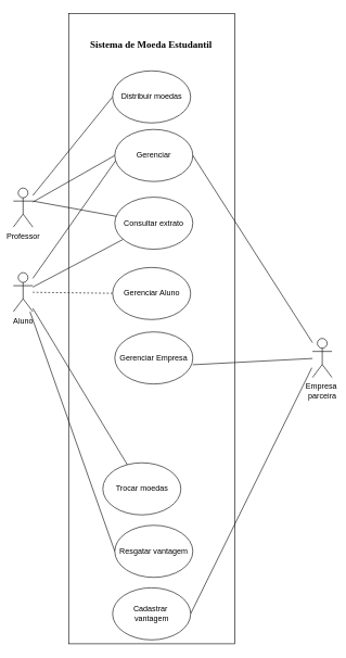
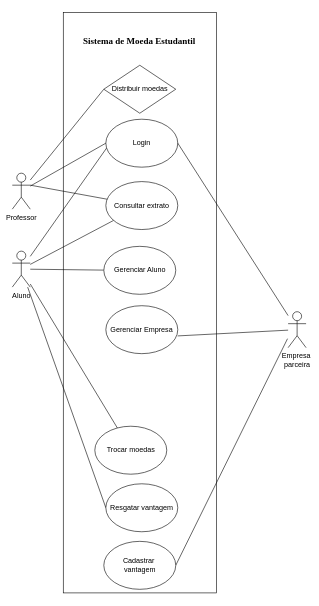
  <mxCell id="0" />
  <mxCell id="1" parent="0" />
  <mxCell id="2" value="&lt;div&gt;Aluno&lt;/div&gt;&lt;div&gt;&lt;br&gt;&lt;/div&gt;" style="shape=umlActor;verticalLabelPosition=bottom;verticalAlign=top;html=1;outlineConnect=0;" parent="1" vertex="1"><mxGeometry x="20" y="418" width="30" height="60" as="geometry" /></mxCell>
  <mxCell id="3" value="" style="whiteSpace=wrap;html=1;" parent="1" vertex="1"><mxGeometry x="105" y="20" width="255.24" height="968" as="geometry" /></mxCell>
- <mxCell id="4" style="rounded=0;orthogonalLoop=1;jettySize=auto;html=1;endArrow=none;endFill=0;dashed=1;" parent="1" source="5" target="2" edge="1"><mxGeometry relative="1" as="geometry" /></mxCell>
+ <mxCell id="4" style="rounded=0;orthogonalLoop=1;jettySize=auto;html=1;endArrow=none;endFill=0;" parent="1" source="5" target="2" edge="1"><mxGeometry relative="1" as="geometry" /></mxCell>
  <mxCell id="5" value="Gerenciar Aluno" style="ellipse;whiteSpace=wrap;html=1;" parent="1" vertex="1"><mxGeometry x="172.62" y="410" width="120" height="80" as="geometry" /></mxCell>
  <mxCell id="6" style="rounded=0;orthogonalLoop=1;jettySize=auto;html=1;entryX=0;entryY=0.5;entryDx=0;entryDy=0;endArrow=none;endFill=0;" parent="1" source="7" target="8" edge="1"><mxGeometry relative="1" as="geometry" /></mxCell>
  <mxCell id="7" value="&lt;div&gt;Professor&lt;/div&gt;&lt;div&gt;&lt;br&gt;&lt;/div&gt;" style="shape=umlActor;verticalLabelPosition=bottom;verticalAlign=top;html=1;outlineConnect=0;" parent="1" vertex="1"><mxGeometry x="20" y="288" width="30" height="60" as="geometry" /></mxCell>
- <mxCell id="8" value="Distribuir moedas" style="ellipse;whiteSpace=wrap;html=1;" parent="1" vertex="1"><mxGeometry x="172.62" y="108" width="120" height="80" as="geometry" /></mxCell>
+ <mxCell id="8" value="Distribuir moedas" style="rhombus;whiteSpace=wrap;html=1;" parent="1" vertex="1"><mxGeometry x="172.62" y="108" width="120" height="80" as="geometry" /></mxCell>
  <mxCell id="9" style="rounded=0;orthogonalLoop=1;jettySize=auto;html=1;endArrow=none;endFill=0;exitX=0.017;exitY=0.588;exitDx=0;exitDy=0;exitPerimeter=0;jumpStyle=gap;" parent="1" source="10" target="2" edge="1"><mxGeometry relative="1" as="geometry" /></mxCell>
- <mxCell id="10" value="Gerenciar" style="ellipse;whiteSpace=wrap;html=1;" parent="1" vertex="1"><mxGeometry x="176" y="198" width="120" height="80" as="geometry" /></mxCell>
+ <mxCell id="10" value="Login" style="ellipse;whiteSpace=wrap;html=1;" parent="1" vertex="1"><mxGeometry x="176" y="198" width="120" height="80" as="geometry" /></mxCell>
  <mxCell id="11" style="rounded=0;orthogonalLoop=1;jettySize=auto;html=1;endArrow=none;endFill=0;entryX=0;entryY=0.5;entryDx=0;entryDy=0;" parent="1" source="7" target="10" edge="1"><mxGeometry relative="1" as="geometry"><mxPoint x="130" y="258" as="targetPoint" /></mxGeometry></mxCell>
  <mxCell id="12" style="rounded=0;orthogonalLoop=1;jettySize=auto;html=1;endArrow=none;endFill=0;" parent="1" source="13" target="2" edge="1"><mxGeometry relative="1" as="geometry" /></mxCell>
  <mxCell id="13" value="Consultar extrato" style="ellipse;whiteSpace=wrap;html=1;" parent="1" vertex="1"><mxGeometry x="176" y="302" width="120" height="80" as="geometry" /></mxCell>
  <mxCell id="14" style="rounded=0;orthogonalLoop=1;jettySize=auto;html=1;entryX=1;entryY=0.333;entryDx=0;entryDy=0;entryPerimeter=0;endArrow=none;endFill=0;" parent="1" source="13" target="7" edge="1"><mxGeometry relative="1" as="geometry" /></mxCell>
  <mxCell id="15" style="rounded=0;orthogonalLoop=1;jettySize=auto;html=1;endArrow=none;endFill=0;" parent="1" source="16" target="2" edge="1"><mxGeometry relative="1" as="geometry" /></mxCell>
  <mxCell id="16" value="Trocar moedas" style="ellipse;whiteSpace=wrap;html=1;" parent="1" vertex="1"><mxGeometry x="157.62" y="710" width="120" height="80" as="geometry" /></mxCell>
  <mxCell id="17" style="rounded=0;orthogonalLoop=1;jettySize=auto;html=1;entryX=1;entryY=0.5;entryDx=0;entryDy=0;endArrow=none;endFill=0;" parent="1" target="21" edge="1"><mxGeometry relative="1" as="geometry"><mxPoint x="479" y="564" as="sourcePoint" /></mxGeometry></mxCell>
  <mxCell id="18" style="rounded=0;orthogonalLoop=1;jettySize=auto;html=1;entryX=1;entryY=0.5;entryDx=0;entryDy=0;endArrow=none;endFill=0;" parent="1" source="19" target="10" edge="1"><mxGeometry relative="1" as="geometry" /></mxCell>
  <mxCell id="19" value="&lt;div&gt;Empresa&amp;nbsp;&lt;/div&gt;&lt;div&gt;parceira&lt;/div&gt;" style="shape=umlActor;verticalLabelPosition=bottom;verticalAlign=top;html=1;outlineConnect=0;" parent="1" vertex="1"><mxGeometry x="480" y="519" width="30" height="60" as="geometry" /></mxCell>
  <mxCell id="20" style="rounded=0;orthogonalLoop=1;jettySize=auto;html=1;endArrow=none;endFill=0;entryX=0.998;entryY=0.63;entryDx=0;entryDy=0;entryPerimeter=0;" parent="1" source="19" edge="1" target="24"><mxGeometry relative="1" as="geometry"><mxPoint x="250" y="468" as="targetPoint" /></mxGeometry></mxCell>
  <mxCell id="21" value="&lt;div&gt;Cadastrar&amp;nbsp;&lt;/div&gt;&lt;div&gt;vantagem&lt;/div&gt;" style="ellipse;whiteSpace=wrap;html=1;" parent="1" vertex="1"><mxGeometry x="172.62" y="902" width="120" height="80" as="geometry" /></mxCell>
  <mxCell id="22" style="rounded=0;orthogonalLoop=1;jettySize=auto;html=1;endArrow=none;endFill=0;exitX=0;exitY=0.5;exitDx=0;exitDy=0;" parent="1" source="23" target="2" edge="1"><mxGeometry relative="1" as="geometry" /></mxCell>
  <mxCell id="23" value="Resgatar vantagem" style="ellipse;whiteSpace=wrap;html=1;" parent="1" vertex="1"><mxGeometry x="176" y="806" width="120" height="80" as="geometry" /></mxCell>
  <mxCell id="24" value="Gerenciar Empresa" style="ellipse;whiteSpace=wrap;html=1;" vertex="1" parent="1"><mxGeometry x="176" y="509" width="120" height="80" as="geometry" /></mxCell>
  <mxCell id="25" value="Sistema de Moeda Estudantil" style="text;html=1;strokeColor=none;fillColor=none;align=center;verticalAlign=middle;whiteSpace=wrap;rounded=0;fontStyle=1;fontFamily=Times New Roman;fontSize=15;" vertex="1" parent="1"><mxGeometry x="135.43" y="52" width="194.38" height="30" as="geometry" /></mxCell>
